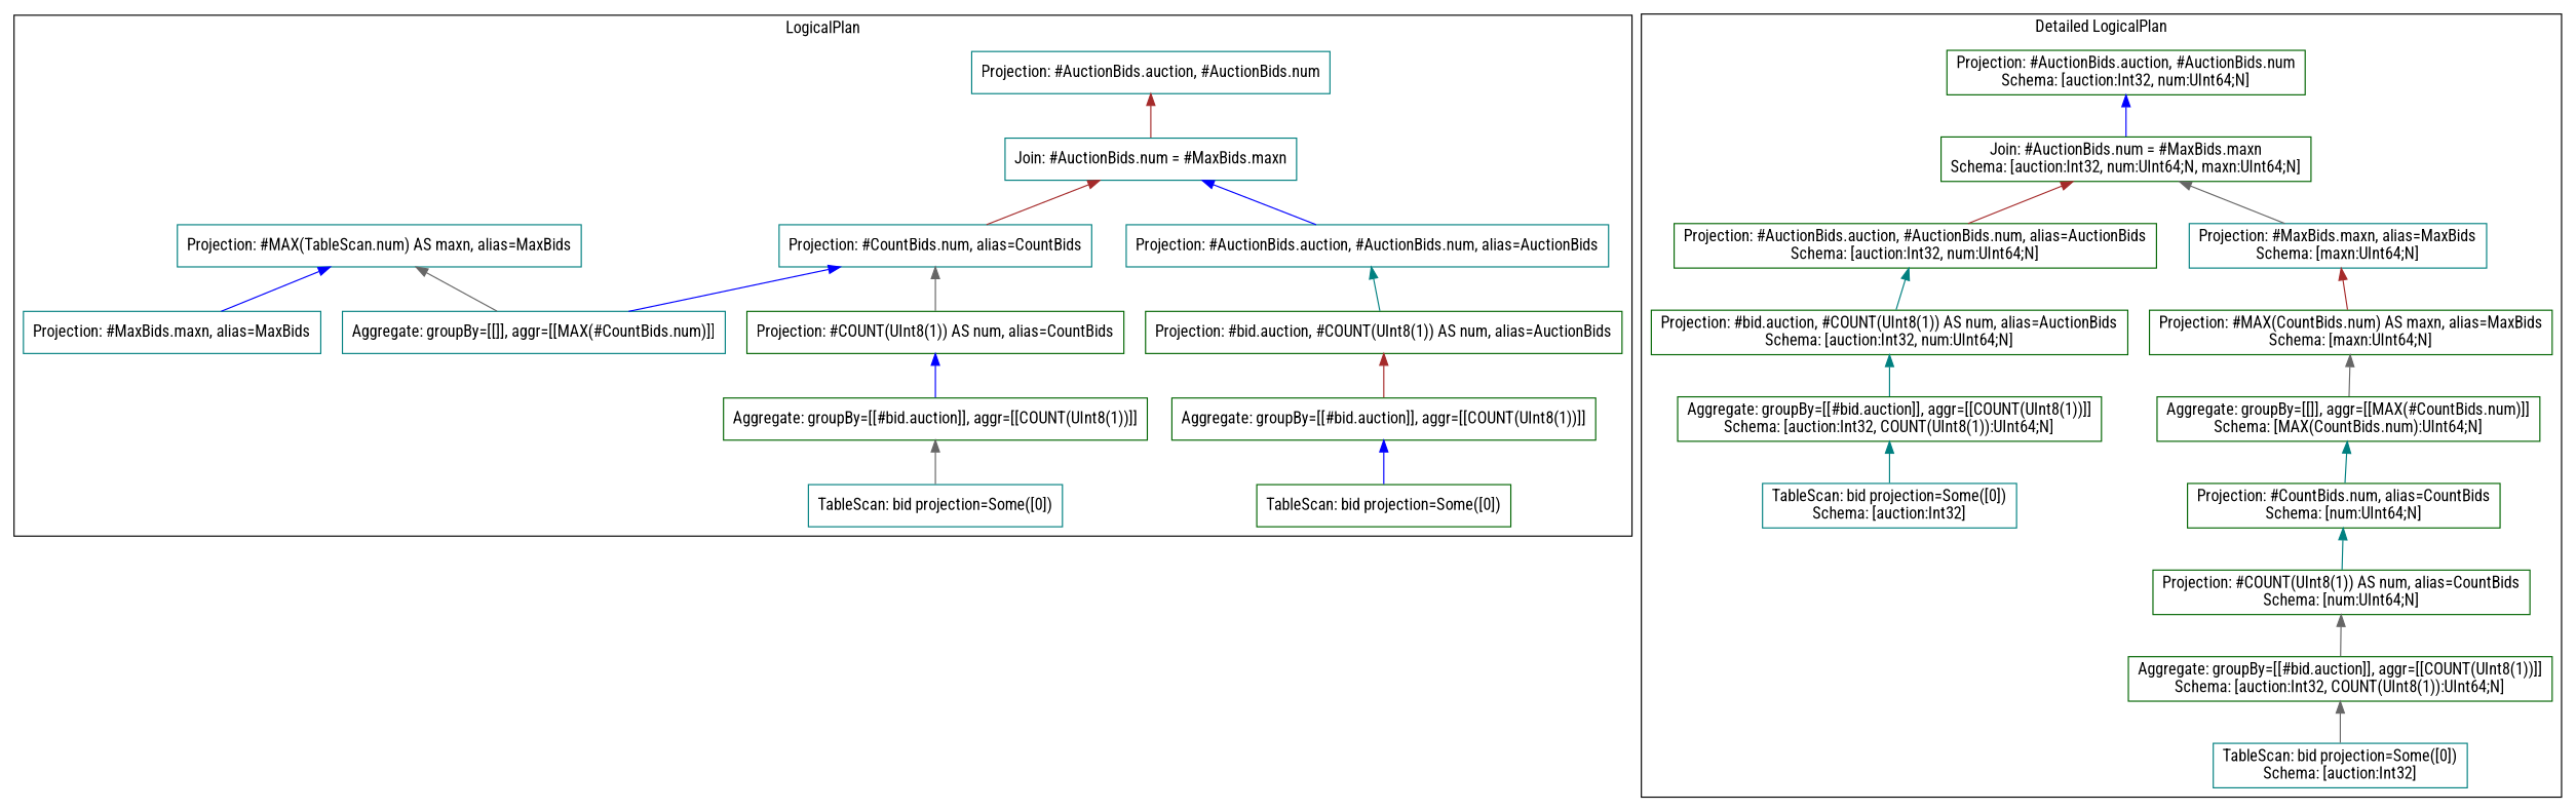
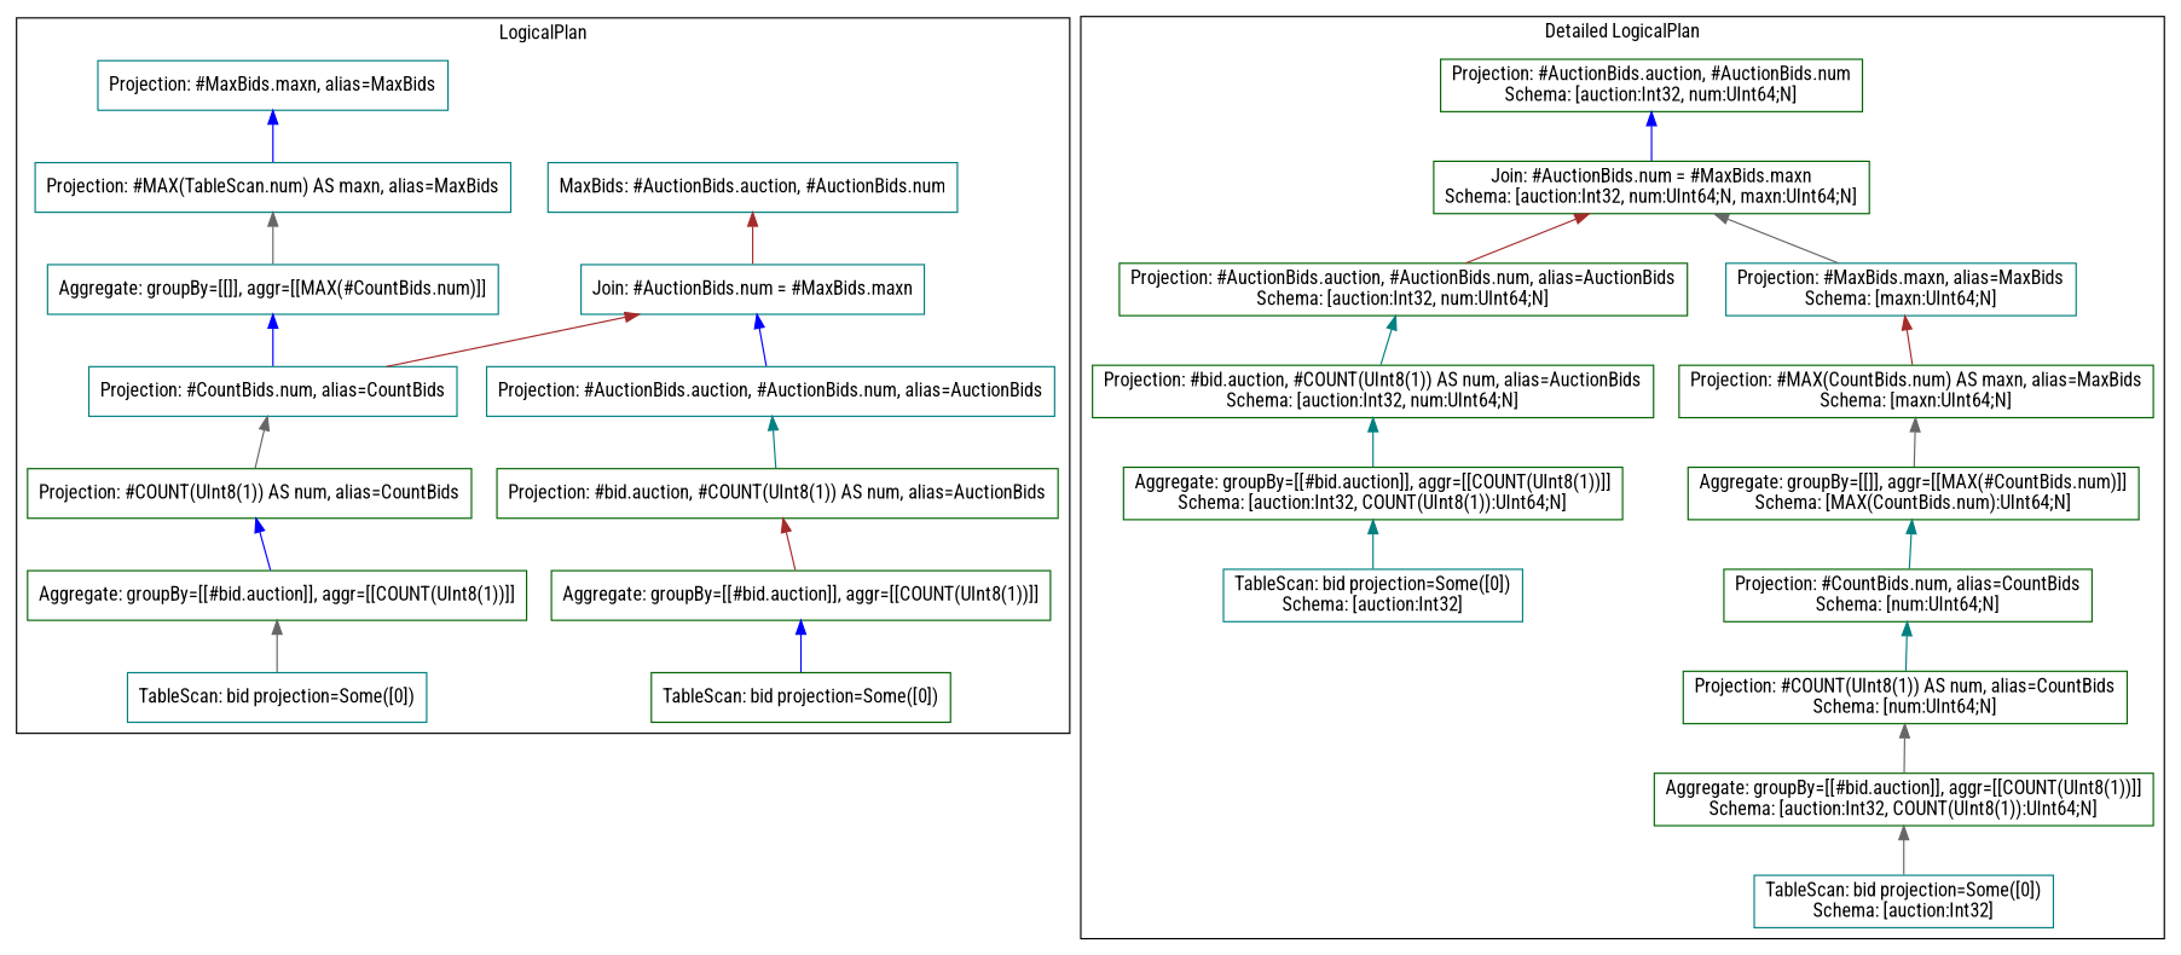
  digraph {
    fontname="Roboto Condensed"
    node [color=darkgreen fontname="Roboto Condensed" shape=box]
    edge [arrowhead=none arrowtail=normal color=gray40 dir=back fontname="Roboto Condensed"]
-   n1 [color=teal label="Projection: #AuctionBids.auction, #AuctionBids.num"]
+   n1 [color=teal label="MaxBids: #AuctionBids.auction, #AuctionBids.num"]
    n2 [color=teal label="Join: #AuctionBids.num = #MaxBids.maxn"]
    n3 [color=teal label="Projection: #AuctionBids.auction, #AuctionBids.num, alias=AuctionBids"]
    n4 [color=teal label="Projection: #MaxBids.maxn, alias=MaxBids"]
    n5 [label="Projection: #bid.auction, #COUNT(UInt8(1)) AS num, alias=AuctionBids"]
    n6 [label="Aggregate: groupBy=[[#bid.auction]], aggr=[[COUNT(UInt8(1))]]"]
    n7 [label="TableScan: bid projection=Some([0])"]
    n8 [color=teal label="Projection: #MAX(TableScan.num) AS maxn, alias=MaxBids"]
    n9 [color=teal label="Aggregate: groupBy=[[]], aggr=[[MAX(#CountBids.num)]]"]
    n10 [color=teal label="Projection: #CountBids.num, alias=CountBids"]
    n11 [label="Projection: #COUNT(UInt8(1)) AS num, alias=CountBids"]
    n12 [label="Aggregate: groupBy=[[#bid.auction]], aggr=[[COUNT(UInt8(1))]]"]
    n13 [color=teal label="TableScan: bid projection=Some([0])"]
    n14 [label="Projection: #AuctionBids.auction, #AuctionBids.num\nSchema: [auction:Int32, num:UInt64;N]"]
    n15 [label="Join: #AuctionBids.num = #MaxBids.maxn\nSchema: [auction:Int32, num:UInt64;N, maxn:UInt64;N]"]
    n16 [label="Projection: #AuctionBids.auction, #AuctionBids.num, alias=AuctionBids\nSchema: [auction:Int32, num:UInt64;N]"]
    n17 [color=teal label="Projection: #MaxBids.maxn, alias=MaxBids\nSchema: [maxn:UInt64;N]"]
    n18 [label="Projection: #bid.auction, #COUNT(UInt8(1)) AS num, alias=AuctionBids\nSchema: [auction:Int32, num:UInt64;N]"]
    n19 [label="Aggregate: groupBy=[[#bid.auction]], aggr=[[COUNT(UInt8(1))]]\nSchema: [auction:Int32, COUNT(UInt8(1)):UInt64;N]"]
    n20 [color=teal label="TableScan: bid projection=Some([0])\nSchema: [auction:Int32]"]
    n21 [label="Projection: #MAX(CountBids.num) AS maxn, alias=MaxBids\nSchema: [maxn:UInt64;N]"]
    n22 [label="Aggregate: groupBy=[[]], aggr=[[MAX(#CountBids.num)]]\nSchema: [MAX(CountBids.num):UInt64;N]"]
    n23 [label="Projection: #CountBids.num, alias=CountBids\nSchema: [num:UInt64;N]"]
    n24 [label="Projection: #COUNT(UInt8(1)) AS num, alias=CountBids\nSchema: [num:UInt64;N]"]
    n25 [label="Aggregate: groupBy=[[#bid.auction]], aggr=[[COUNT(UInt8(1))]]\nSchema: [auction:Int32, COUNT(UInt8(1)):UInt64;N]"]
    n26 [color=teal label="TableScan: bid projection=Some([0])\nSchema: [auction:Int32]"]
    subgraph cluster_1 {
      label=LogicalPlan
      n1
      n2
      n3
      n4
      n5
      n6
      n7
      n8
      n9
      n10
      n11
      n12
      n13
    }
    subgraph cluster_2 {
      label="Detailed LogicalPlan"
      n14
      n15
      n16
      n17
      n18
      n19
      n20
      n21
      n22
      n23
      n24
      n25
      n26
    }
    n1 -> n2 [color=brown]
    n2 -> n3 [color=blue]
    n2 -> n10 [color=brown]
    n3 -> n5 [color=teal]
-   n8 -> n4 [color=blue]
+   n4 -> n8 [color=blue]
    n5 -> n6 [color=brown]
    n6 -> n7 [color=blue]
    n8 -> n9
-   n10 -> n9 [color=blue]
+   n9 -> n10 [color=blue]
    n10 -> n11
    n11 -> n12 [color=blue]
    n12 -> n13
    n14 -> n15 [color=blue]
    n15 -> n16 [color=brown]
    n15 -> n17
    n16 -> n18 [color=teal]
    n17 -> n21 [color=brown]
    n18 -> n19 [color=teal]
    n19 -> n20 [color=teal]
    n21 -> n22
    n22 -> n23 [color=teal]
    n23 -> n24 [color=teal]
    n24 -> n25
    n25 -> n26
  }
